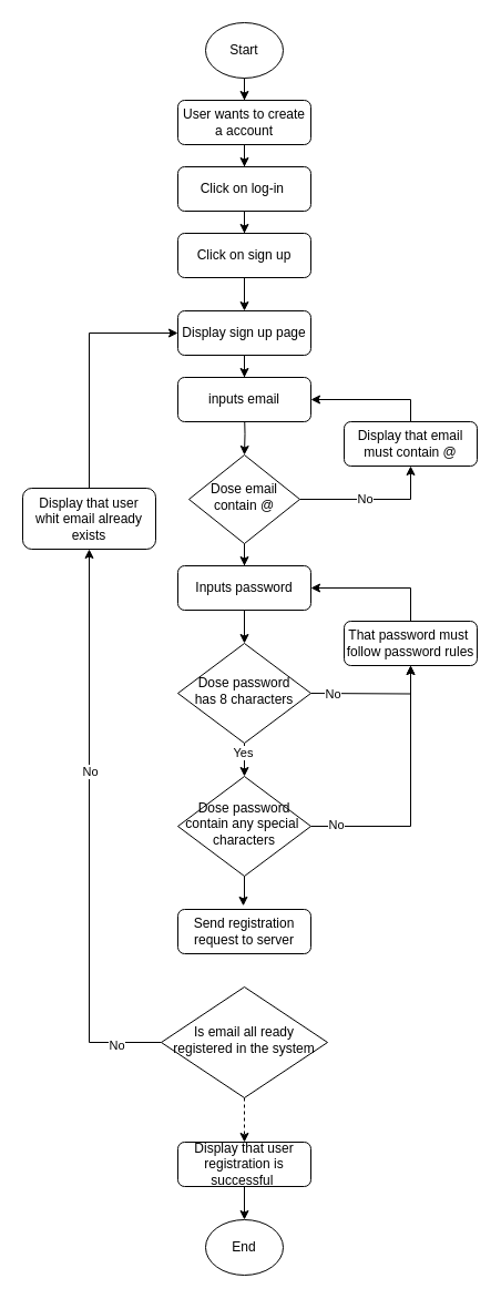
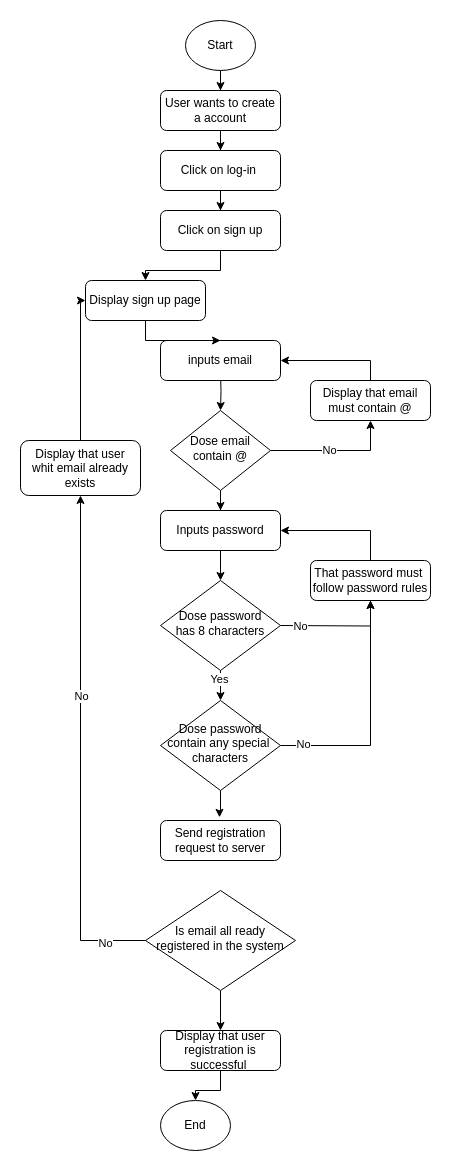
  <mxCell id="0" />
  <mxCell id="1" parent="0" />
  <mxCell id="2" style="edgeStyle=orthogonalEdgeStyle;rounded=0;orthogonalLoop=1;jettySize=auto;html=1;entryX=0.5;entryY=0;entryDx=0;entryDy=0;" edge="1" parent="1" source="3" target="13"><mxGeometry relative="1" as="geometry" /></mxCell>
  <mxCell id="3" value="User wants to create a account" style="rounded=1;whiteSpace=wrap;html=1;fontSize=12;glass=0;strokeWidth=1;shadow=0;" parent="1" vertex="1"><mxGeometry x="160" y="90" width="120" height="40" as="geometry" /></mxCell>
  <mxCell id="4" style="edgeStyle=orthogonalEdgeStyle;rounded=0;orthogonalLoop=1;jettySize=auto;html=1;entryX=0.5;entryY=1;entryDx=0;entryDy=0;" edge="1" parent="1" source="7" target="19"><mxGeometry relative="1" as="geometry" /></mxCell>
  <mxCell id="5" value="No" style="edgeLabel;html=1;align=center;verticalAlign=middle;resizable=0;points=[];" vertex="1" connectable="0" parent="4"><mxGeometry x="-0.113" y="1" relative="1" as="geometry"><mxPoint as="offset" /></mxGeometry></mxCell>
  <mxCell id="6" style="edgeStyle=orthogonalEdgeStyle;rounded=0;orthogonalLoop=1;jettySize=auto;html=1;entryX=0.5;entryY=0;entryDx=0;entryDy=0;" edge="1" parent="1" source="7" target="9"><mxGeometry relative="1" as="geometry" /></mxCell>
  <mxCell id="7" value="Dose email&lt;div&gt;contain @&lt;/div&gt;" style="rhombus;whiteSpace=wrap;html=1;shadow=0;fontFamily=Helvetica;fontSize=12;align=center;strokeWidth=1;spacing=6;spacingTop=-4;" parent="1" vertex="1"><mxGeometry x="170" y="410" width="100" height="80" as="geometry" /></mxCell>
  <mxCell id="8" style="edgeStyle=orthogonalEdgeStyle;rounded=0;orthogonalLoop=1;jettySize=auto;html=1;entryX=0.5;entryY=0;entryDx=0;entryDy=0;" edge="1" parent="1" source="9" target="24"><mxGeometry relative="1" as="geometry" /></mxCell>
  <mxCell id="9" value="Inputs password" style="rounded=1;whiteSpace=wrap;html=1;fontSize=12;glass=0;strokeWidth=1;shadow=0;" parent="1" vertex="1"><mxGeometry x="160" y="510" width="120" height="40" as="geometry" /></mxCell>
  <mxCell id="10" style="edgeStyle=orthogonalEdgeStyle;rounded=0;orthogonalLoop=1;jettySize=auto;html=1;entryX=0.5;entryY=0;entryDx=0;entryDy=0;" edge="1" parent="1" source="11" target="3"><mxGeometry relative="1" as="geometry" /></mxCell>
  <mxCell id="11" value="Start" style="ellipse;whiteSpace=wrap;html=1;" vertex="1" parent="1"><mxGeometry x="185" width="70" height="50" as="geometry" y="20" /></mxCell>
  <mxCell id="12" style="edgeStyle=orthogonalEdgeStyle;rounded=0;orthogonalLoop=1;jettySize=auto;html=1;entryX=0.5;entryY=0;entryDx=0;entryDy=0;" edge="1" parent="1" source="13" target="15"><mxGeometry relative="1" as="geometry" /></mxCell>
  <mxCell id="13" value="Click on log-in&lt;span style=&quot;color: rgba(0, 0, 0, 0); font-family: monospace; font-size: 0px; text-align: start; text-wrap-mode: nowrap;&quot;&gt;%3CmxGraphModel%3E%3Croot%3E%3CmxCell%20id%3D%220%22%2F%3E%3CmxCell%20id%3D%221%22%20parent%3D%220%22%2F%3E%3CmxCell%20id%3D%222%22%20value%3D%22User%20wants%20to%20create%20a%20account%22%20style%3D%22rounded%3D1%3BwhiteSpace%3Dwrap%3Bhtml%3D1%3BfontSize%3D12%3Bglass%3D0%3BstrokeWidth%3D1%3Bshadow%3D0%3B%22%20vertex%3D%221%22%20parent%3D%221%22%3E%3CmxGeometry%20x%3D%22160%22%20y%3D%2280%22%20width%3D%22120%22%20height%3D%2240%22%20as%3D%22geometry%22%2F%3E%3C%2FmxCell%3E%3C%2Froot%3E%3C%2FmxGraphModel%3E&lt;/span&gt;&amp;nbsp;" style="rounded=1;whiteSpace=wrap;html=1;fontSize=12;glass=0;strokeWidth=1;shadow=0;" vertex="1" parent="1"><mxGeometry x="160" y="150" width="120" height="40" as="geometry" /></mxCell>
  <mxCell id="14" style="edgeStyle=orthogonalEdgeStyle;rounded=0;orthogonalLoop=1;jettySize=auto;html=1;entryX=0.5;entryY=0;entryDx=0;entryDy=0;" edge="1" parent="1" source="15" target="40"><mxGeometry relative="1" as="geometry" /></mxCell>
  <mxCell id="15" value="Click on sign up&lt;span style=&quot;color: rgba(0, 0, 0, 0); font-family: monospace; font-size: 0px; text-align: start; text-wrap-mode: nowrap;&quot;&gt;%3CmxGraphModel%3E%3Croot%3E%3CmxCell%20id%3D%220%22%2F%3E%3CmxCell%20id%3D%221%22%20parent%3D%220%22%2F%3E%3CmxCell%20id%3D%222%22%20value%3D%22User%20wants%20to%20create%20a%20account%22%20style%3D%22rounded%3D1%3BwhiteSpace%3Dwrap%3Bhtml%3D1%3BfontSize%3D12%3Bglass%3D0%3BstrokeWidth%3D1%3Bshadow%3D0%3B%22%20vertex%3D%221%22%20parent%3D%221%22%3E%3CmxGeometry%20x%3D%22160%22%20y%3D%2280%22%20width%3D%22120%22%20height%3D%2240%22%20as%3D%22geometry%22%2F%3E%3C%2FmxCell%3E%3C%2Froot%3E%3C%2FmxGraphMode&lt;/span&gt;" style="rounded=1;whiteSpace=wrap;html=1;fontSize=12;glass=0;strokeWidth=1;shadow=0;" vertex="1" parent="1"><mxGeometry x="160" y="210" width="120" height="40" as="geometry" /></mxCell>
  <mxCell id="16" style="edgeStyle=orthogonalEdgeStyle;rounded=0;orthogonalLoop=1;jettySize=auto;html=1;entryX=0.5;entryY=0;entryDx=0;entryDy=0;" edge="1" parent="1" target="7"><mxGeometry relative="1" as="geometry"><mxPoint x="220" y="370" as="sourcePoint" /></mxGeometry></mxCell>
  <mxCell id="17" value="inputs email" style="rounded=1;whiteSpace=wrap;html=1;fontSize=12;glass=0;strokeWidth=1;shadow=0;" vertex="1" parent="1"><mxGeometry x="160" y="340" width="120" height="40" as="geometry" /></mxCell>
  <mxCell id="18" style="edgeStyle=orthogonalEdgeStyle;rounded=0;orthogonalLoop=1;jettySize=auto;html=1;" edge="1" parent="1" source="19" target="17"><mxGeometry relative="1" as="geometry"><Array as="points"><mxPoint x="370" y="360" /></Array></mxGeometry></mxCell>
  <mxCell id="19" value="Display that email must contain @" style="rounded=1;whiteSpace=wrap;html=1;fontSize=12;glass=0;strokeWidth=1;shadow=0;" vertex="1" parent="1"><mxGeometry x="310" y="380" width="120" height="40" as="geometry" /></mxCell>
  <mxCell id="20" style="edgeStyle=orthogonalEdgeStyle;rounded=0;orthogonalLoop=1;jettySize=auto;html=1;entryX=0.5;entryY=1;entryDx=0;entryDy=0;" edge="1" parent="1" target="29"><mxGeometry relative="1" as="geometry"><mxPoint x="280" y="625" as="sourcePoint" /></mxGeometry></mxCell>
  <mxCell id="21" value="No" style="edgeLabel;html=1;align=center;verticalAlign=middle;resizable=0;points=[];" vertex="1" connectable="0" parent="20"><mxGeometry x="-0.793" y="-2" relative="1" as="geometry"><mxPoint x="8" y="-2" as="offset" /></mxGeometry></mxCell>
  <mxCell id="22" style="edgeStyle=orthogonalEdgeStyle;rounded=0;orthogonalLoop=1;jettySize=auto;html=1;entryX=0.5;entryY=0;entryDx=0;entryDy=0;" edge="1" parent="1" source="24" target="27"><mxGeometry relative="1" as="geometry" /></mxCell>
  <mxCell id="23" value="Yes" style="edgeLabel;html=1;align=center;verticalAlign=middle;resizable=0;points=[];" vertex="1" connectable="0" parent="22"><mxGeometry x="-0.669" y="-2" relative="1" as="geometry"><mxPoint as="offset" /></mxGeometry></mxCell>
  <mxCell id="24" value="Dose password&lt;div&gt;has 8 characters&lt;/div&gt;" style="rhombus;whiteSpace=wrap;html=1;shadow=0;fontFamily=Helvetica;fontSize=12;align=center;strokeWidth=1;spacing=6;spacingTop=-4;" vertex="1" parent="1"><mxGeometry x="160" y="580" width="120" height="90" as="geometry" /></mxCell>
  <mxCell id="25" style="edgeStyle=orthogonalEdgeStyle;rounded=0;orthogonalLoop=1;jettySize=auto;html=1;entryX=0.5;entryY=1;entryDx=0;entryDy=0;" edge="1" parent="1" source="27" target="29"><mxGeometry relative="1" as="geometry" /></mxCell>
  <mxCell id="26" value="No" style="edgeLabel;html=1;align=center;verticalAlign=middle;resizable=0;points=[];" vertex="1" connectable="0" parent="25"><mxGeometry x="-0.817" y="2" relative="1" as="geometry"><mxPoint as="offset" /></mxGeometry></mxCell>
  <mxCell id="27" value="Dose password&lt;div&gt;contain any special&amp;nbsp;&lt;/div&gt;&lt;div&gt;characters&lt;/div&gt;" style="rhombus;whiteSpace=wrap;html=1;shadow=0;fontFamily=Helvetica;fontSize=12;align=center;strokeWidth=1;spacing=6;spacingTop=-4;" vertex="1" parent="1"><mxGeometry x="160" y="700" width="120" height="90" as="geometry" /></mxCell>
  <mxCell id="28" style="edgeStyle=orthogonalEdgeStyle;rounded=0;orthogonalLoop=1;jettySize=auto;html=1;" edge="1" parent="1"><mxGeometry relative="1" as="geometry"><mxPoint x="370" y="570" as="sourcePoint" /><mxPoint x="280" y="530" as="targetPoint" /><Array as="points"><mxPoint x="370" y="530" /></Array></mxGeometry></mxCell>
  <mxCell id="29" value="That password must&amp;nbsp;&lt;div&gt;follow password rules&lt;/div&gt;" style="rounded=1;whiteSpace=wrap;html=1;fontSize=12;glass=0;strokeWidth=1;shadow=0;" vertex="1" parent="1"><mxGeometry x="310" y="560" width="120" height="40" as="geometry" /></mxCell>
  <mxCell id="30" value="Send registration request to server" style="rounded=1;whiteSpace=wrap;html=1;fontSize=12;glass=0;strokeWidth=1;shadow=0;" vertex="1" parent="1"><mxGeometry x="160" y="820" width="120" height="40" as="geometry" /></mxCell>
  <mxCell id="31" style="edgeStyle=orthogonalEdgeStyle;rounded=0;orthogonalLoop=1;jettySize=auto;html=1;entryX=0.492;entryY=-0.079;entryDx=0;entryDy=0;entryPerimeter=0;" edge="1" parent="1" source="27" target="30"><mxGeometry relative="1" as="geometry" /></mxCell>
  <mxCell id="32" style="edgeStyle=orthogonalEdgeStyle;rounded=0;orthogonalLoop=1;jettySize=auto;html=1;entryX=0.5;entryY=1;entryDx=0;entryDy=0;" edge="1" parent="1" source="36" target="38"><mxGeometry relative="1" as="geometry" /></mxCell>
  <mxCell id="33" value="No" style="edgeLabel;html=1;align=center;verticalAlign=middle;resizable=0;points=[];" vertex="1" connectable="0" parent="32"><mxGeometry x="0.217" relative="1" as="geometry"><mxPoint as="offset" /></mxGeometry></mxCell>
  <mxCell id="34" value="No" style="edgeLabel;html=1;align=center;verticalAlign=middle;resizable=0;points=[];" vertex="1" connectable="0" parent="32"><mxGeometry x="-0.839" y="2" relative="1" as="geometry"><mxPoint as="offset" /></mxGeometry></mxCell>
- <mxCell id="35" style="edgeStyle=orthogonalEdgeStyle;rounded=0;orthogonalLoop=1;jettySize=auto;html=1;entryX=0.5;entryY=0;entryDx=0;entryDy=0;dashed=1;" edge="1" parent="1" source="36" target="42"><mxGeometry relative="1" as="geometry" /></mxCell>
+ <mxCell id="35" style="edgeStyle=orthogonalEdgeStyle;rounded=0;orthogonalLoop=1;jettySize=auto;html=1;entryX=0.5;entryY=0;entryDx=0;entryDy=0;" edge="1" parent="1" source="36" target="42"><mxGeometry relative="1" as="geometry" /></mxCell>
  <mxCell id="36" value="Is email all ready&lt;div&gt;registered in the system&lt;/div&gt;" style="rhombus;whiteSpace=wrap;html=1;shadow=0;fontFamily=Helvetica;fontSize=12;align=center;strokeWidth=1;spacing=6;spacingTop=-4;" vertex="1" parent="1"><mxGeometry x="145" y="890" width="150" height="100" as="geometry" /></mxCell>
  <mxCell id="37" style="edgeStyle=orthogonalEdgeStyle;rounded=0;orthogonalLoop=1;jettySize=auto;html=1;entryX=0;entryY=0.5;entryDx=0;entryDy=0;" edge="1" parent="1" source="38" target="40"><mxGeometry relative="1" as="geometry"><Array as="points"><mxPoint x="80" y="300" /></Array></mxGeometry></mxCell>
  <mxCell id="38" value="Display that user&lt;div&gt;whit email already&lt;/div&gt;&lt;div&gt;exists&lt;/div&gt;" style="rounded=1;whiteSpace=wrap;html=1;fontSize=12;glass=0;strokeWidth=1;shadow=0;" vertex="1" parent="1"><mxGeometry x="20" y="440" width="120" height="55" as="geometry" /></mxCell>
  <mxCell id="39" style="edgeStyle=orthogonalEdgeStyle;rounded=0;orthogonalLoop=1;jettySize=auto;html=1;entryX=0.5;entryY=0;entryDx=0;entryDy=0;" edge="1" parent="1" source="40" target="17"><mxGeometry relative="1" as="geometry" /></mxCell>
- <mxCell id="40" value="Display sign up page" style="rounded=1;whiteSpace=wrap;html=1;fontSize=12;glass=0;strokeWidth=1;shadow=0;" vertex="1" parent="1"><mxGeometry x="160" y="280" width="120" height="40" as="geometry" /></mxCell>
+ <mxCell id="40" value="Display sign up page" style="rounded=1;whiteSpace=wrap;html=1;fontSize=12;glass=0;strokeWidth=1;shadow=0;" vertex="1" parent="1"><mxGeometry x="85" y="280" width="120" height="40" as="geometry" /></mxCell>
  <mxCell id="41" style="edgeStyle=orthogonalEdgeStyle;rounded=0;orthogonalLoop=1;jettySize=auto;html=1;entryX=0.5;entryY=0;entryDx=0;entryDy=0;" edge="1" parent="1" source="42" target="43"><mxGeometry relative="1" as="geometry" /></mxCell>
  <mxCell id="42" value="Display that user&lt;div&gt;registration is successful&amp;nbsp;&lt;/div&gt;" style="rounded=1;whiteSpace=wrap;html=1;fontSize=12;glass=0;strokeWidth=1;shadow=0;" vertex="1" parent="1"><mxGeometry x="160" y="1030" width="120" height="40" as="geometry" /></mxCell>
- <mxCell id="43" value="End" style="ellipse;whiteSpace=wrap;html=1;" vertex="1" parent="1"><mxGeometry x="185" y="1100" width="70" height="50" as="geometry" /></mxCell>
+ <mxCell id="43" value="End" style="ellipse;whiteSpace=wrap;html=1;" vertex="1" parent="1"><mxGeometry x="160" y="1100" width="70" height="50" as="geometry" /></mxCell>
